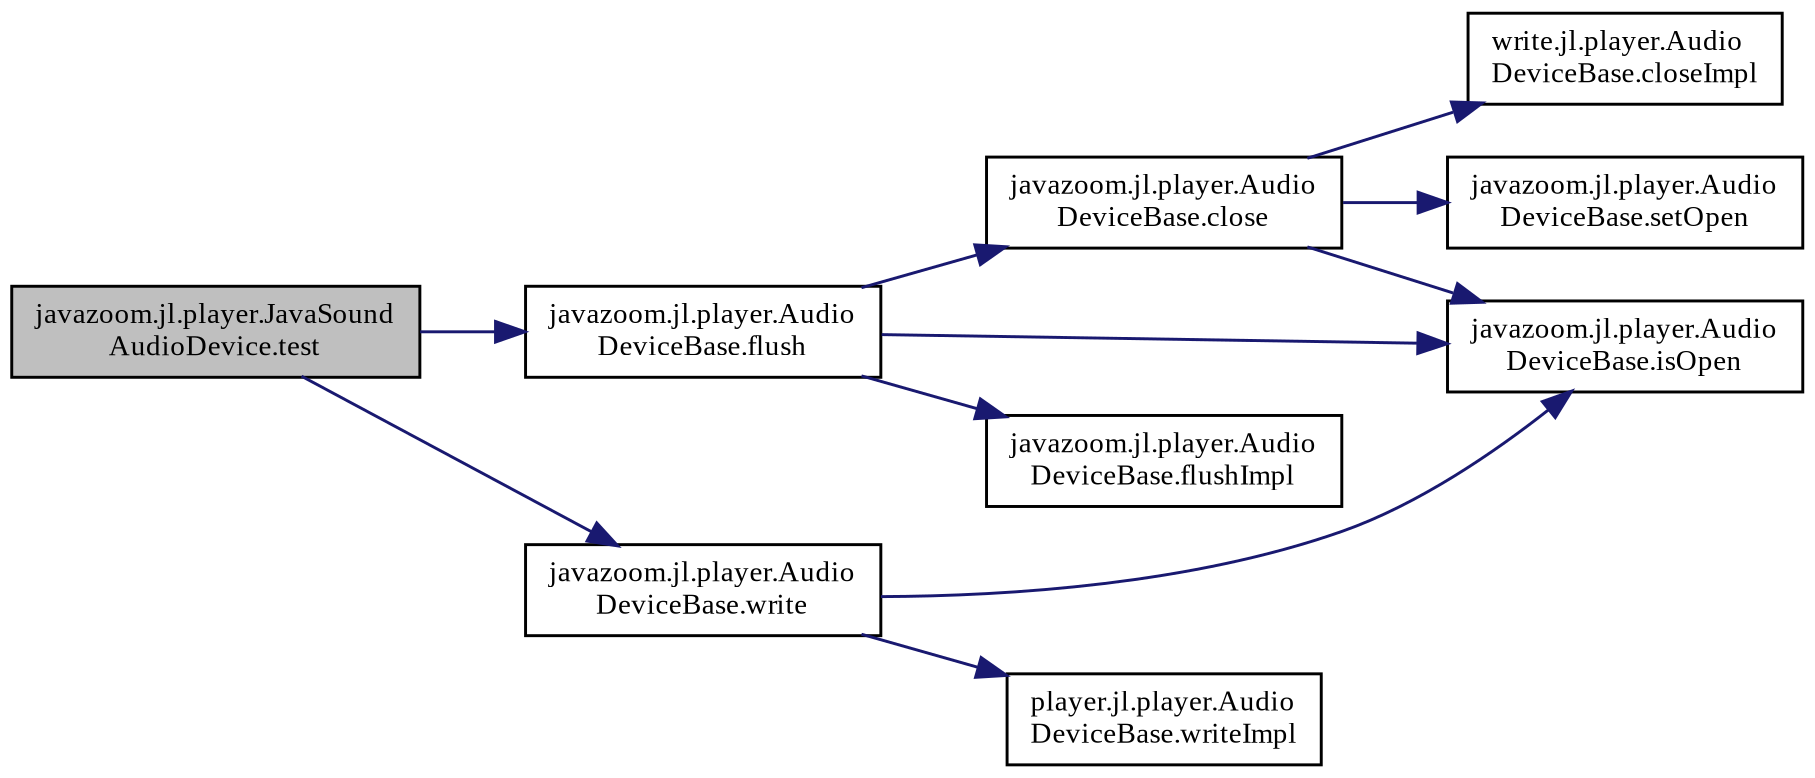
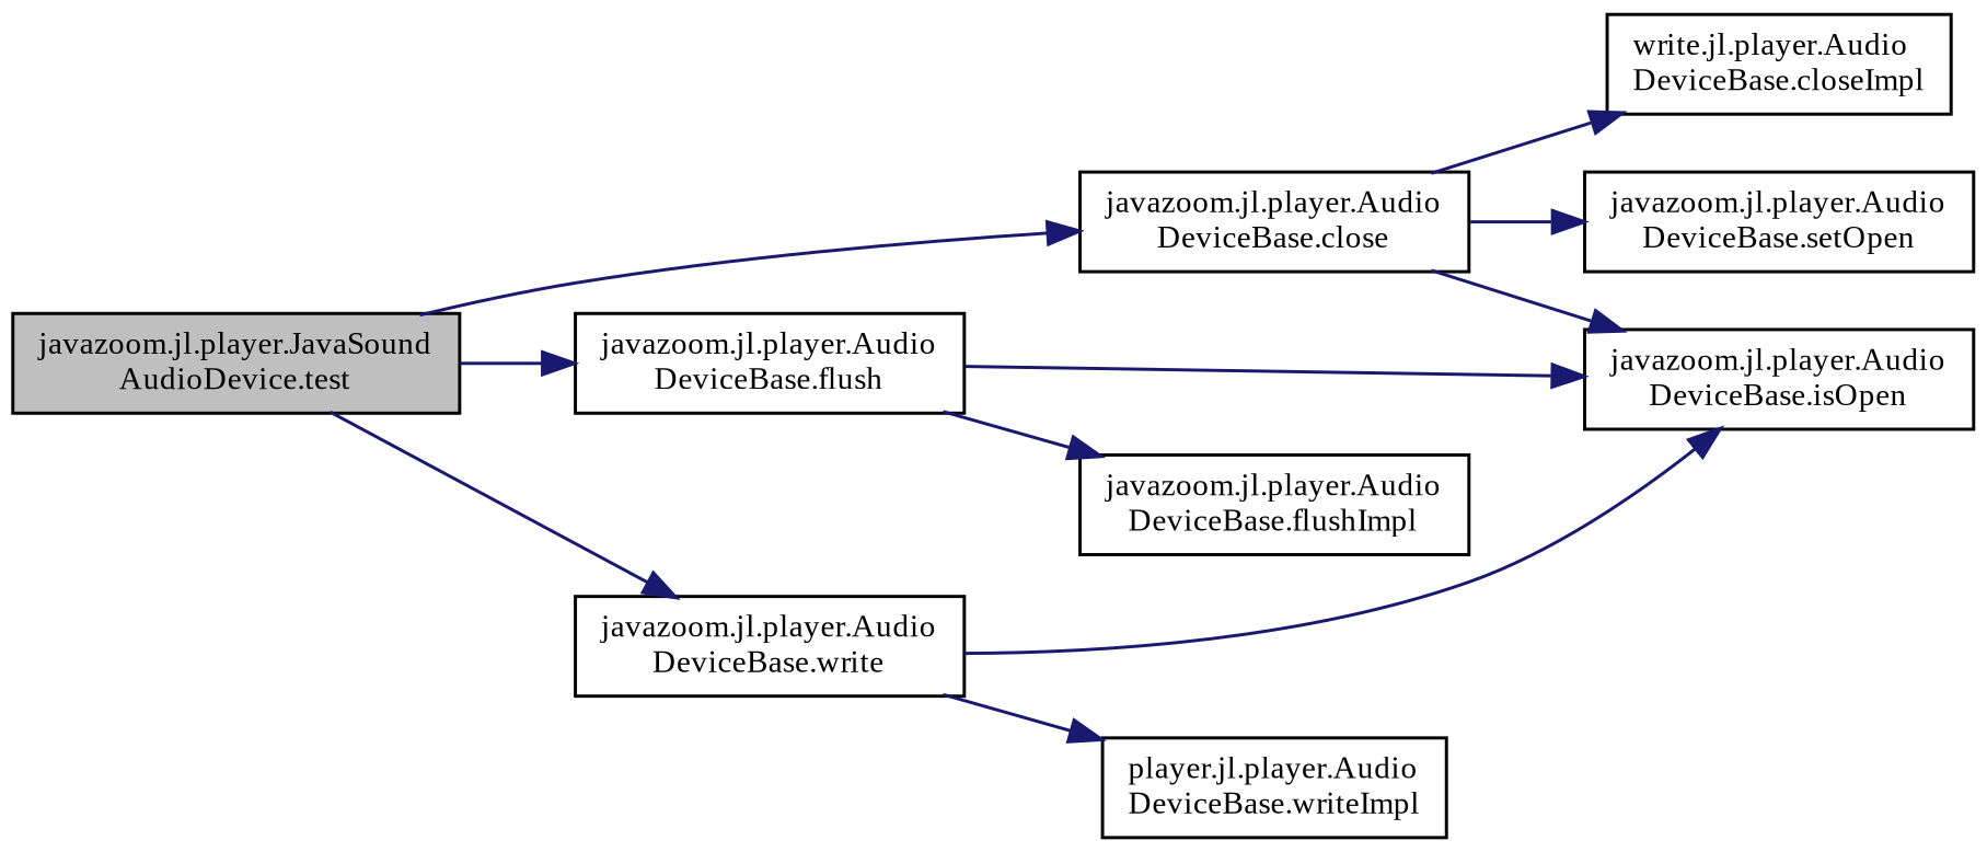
  digraph {
    fontname="Liberation Serif"
    rankdir=LR
    node [color=black fillcolor=white fontname="Liberation Serif" fontsize=10 shape=record style=filled]
    edge [color=midnightblue fontname="Liberation Serif" fontsize=10 labelfontname=Helvetica labelfontsize=10 style=solid]
    n1 [fillcolor=grey75 fontcolor=black height=0.2 label="javazoom.jl.player.JavaSound\lAudioDevice.test" width=0.4]
    n2 [height=0.2 label="javazoom.jl.player.Audio\lDeviceBase.close" width=0.4]
    n3 [height=0.2 label="javazoom.jl.player.Audio\lDeviceBase.flush" width=0.4]
    n4 [height=0.2 label="javazoom.jl.player.Audio\lDeviceBase.write" width=0.4]
    n5 [height=0.2 label="write.jl.player.Audio\lDeviceBase.closeImpl" width=0.4]
    n6 [height=0.2 label="javazoom.jl.player.Audio\lDeviceBase.isOpen" width=0.4]
    n7 [height=0.2 label="javazoom.jl.player.Audio\lDeviceBase.setOpen" width=0.4]
    n8 [height=0.2 label="javazoom.jl.player.Audio\lDeviceBase.flushImpl" width=0.4]
    n9 [height=0.2 label="player.jl.player.Audio\lDeviceBase.writeImpl" width=0.4]
-   n3 -> n2
+   n1 -> n2
    n1 -> n3
    n1 -> n4
    n2 -> n5
    n2 -> n6
    n2 -> n7
    n3 -> n6
    n3 -> n8
    n4 -> n6
    n4 -> n9
  }
